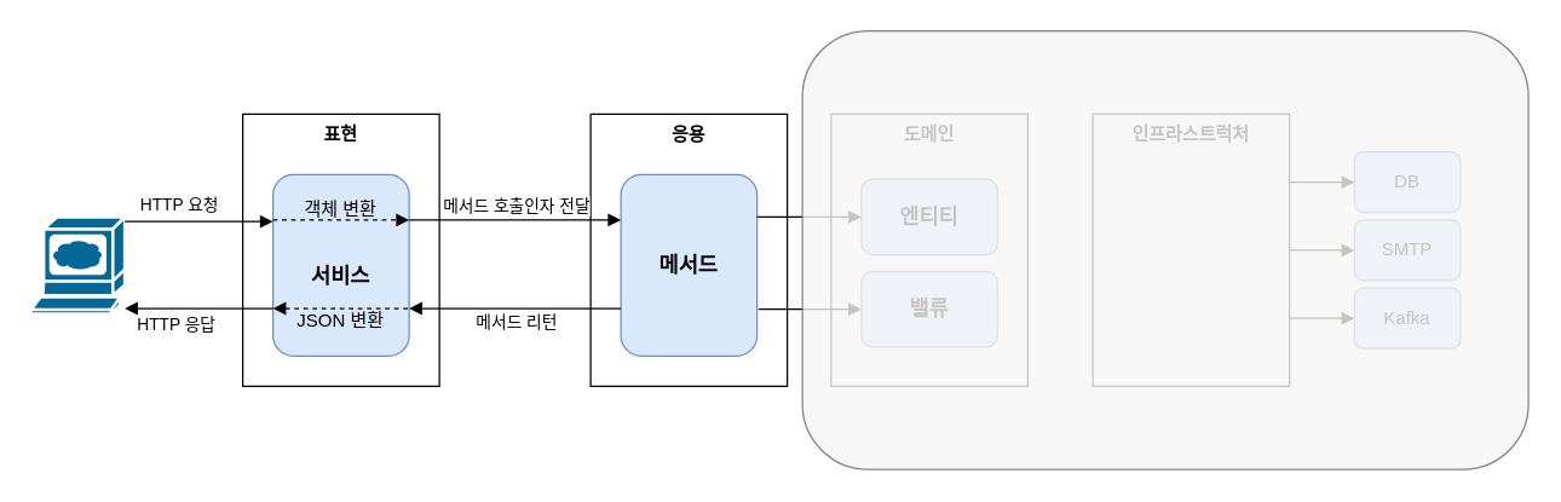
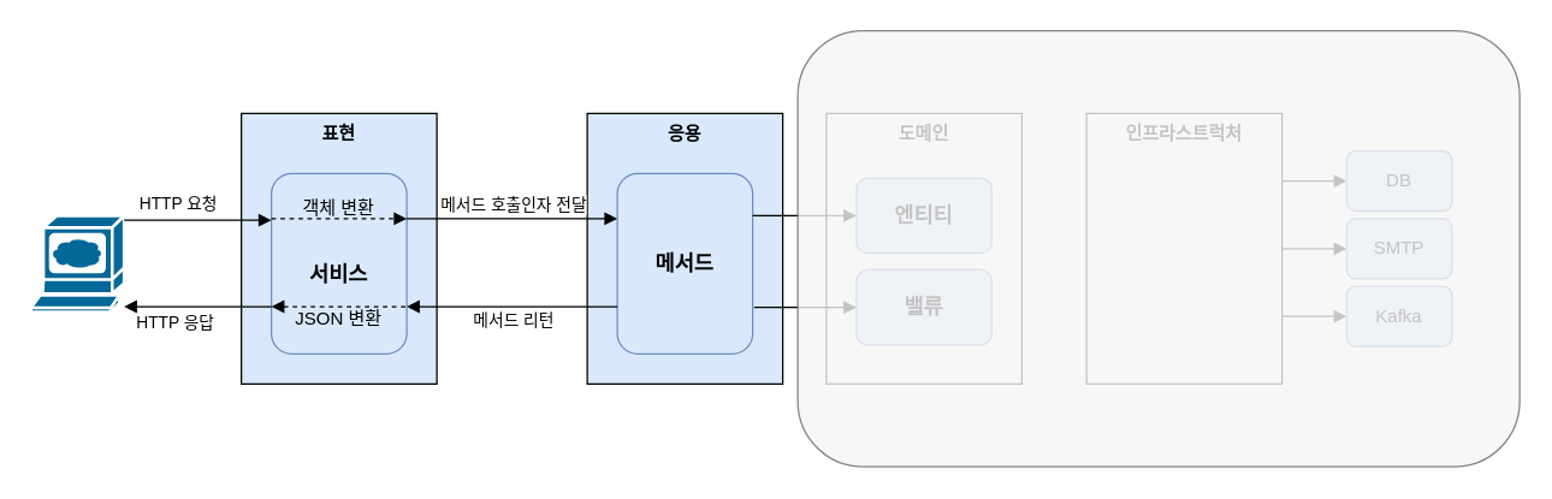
  <mxCell id="0" />
  <mxCell id="1" parent="0" />
  <mxCell id="2" value="" style="shape=mxgraph.cisco.computers_and_peripherals.web_browser;html=1;pointerEvents=1;dashed=0;fillColor=#036897;strokeColor=#ffffff;strokeWidth=2;verticalLabelPosition=bottom;verticalAlign=top;align=center;outlineConnect=0;" vertex="1" parent="1"><mxGeometry x="20" y="143" width="62" height="64" as="geometry" /></mxCell>
- <mxCell id="3" value="표현" style="rounded=0;whiteSpace=wrap;html=1;verticalAlign=top;fontStyle=1" vertex="1" parent="1"><mxGeometry x="160" y="75" width="130" height="180" as="geometry" /></mxCell>
+ <mxCell id="3" value="표현" style="rounded=0;whiteSpace=wrap;html=1;verticalAlign=top;fontStyle=1;fillColor=#dae8fc;" vertex="1" parent="1"><mxGeometry x="160" y="75" width="130" height="180" as="geometry" /></mxCell>
  <mxCell id="4" value="객체 변환&lt;div&gt;&lt;br&gt;&lt;/div&gt;&lt;div&gt;&lt;br&gt;&lt;/div&gt;&lt;div&gt;&lt;b&gt;&lt;font style=&quot;font-size: 14px;&quot;&gt;서비스&lt;/font&gt;&lt;/b&gt;&lt;/div&gt;&lt;div&gt;&lt;br&gt;&lt;/div&gt;&lt;div&gt;JSON 변환&lt;/div&gt;" style="rounded=1;whiteSpace=wrap;html=1;fillColor=#dae8fc;strokeColor=#6c8ebf;" vertex="1" parent="1"><mxGeometry x="180" y="115" width="90" height="120" as="geometry" /></mxCell>
- <mxCell id="5" value="응용" style="rounded=0;whiteSpace=wrap;html=1;verticalAlign=top;fontStyle=1" vertex="1" parent="1"><mxGeometry x="390" y="75" width="130" height="180" as="geometry" /></mxCell>
+ <mxCell id="5" value="응용" style="rounded=0;whiteSpace=wrap;html=1;verticalAlign=top;fontStyle=1;fillColor=#dae8fc;" vertex="1" parent="1"><mxGeometry x="390" y="75" width="130" height="180" as="geometry" /></mxCell>
  <mxCell id="6" value="메서드" style="rounded=1;whiteSpace=wrap;html=1;fontStyle=1;fontSize=14;fillColor=#dae8fc;strokeColor=#6c8ebf;" vertex="1" parent="1"><mxGeometry x="410" y="115" width="90" height="120" as="geometry" /></mxCell>
  <mxCell id="7" value="도메인" style="rounded=0;whiteSpace=wrap;html=1;verticalAlign=top;fontStyle=1" vertex="1" parent="1"><mxGeometry x="549" y="75" width="130" height="180" as="geometry" /></mxCell>
  <mxCell id="8" value="엔티티" style="rounded=1;whiteSpace=wrap;html=1;fontStyle=1;fontSize=14;fillColor=#dae8fc;strokeColor=#6c8ebf;" vertex="1" parent="1"><mxGeometry x="569" y="118" width="90" height="50" as="geometry" /></mxCell>
  <mxCell id="9" value="밸류" style="rounded=1;whiteSpace=wrap;html=1;fontStyle=1;fontSize=14;fillColor=#dae8fc;strokeColor=#6c8ebf;" vertex="1" parent="1"><mxGeometry x="569" y="179" width="90" height="50" as="geometry" /></mxCell>
  <mxCell id="10" style="edgeStyle=orthogonalEdgeStyle;rounded=0;orthogonalLoop=1;jettySize=auto;html=1;exitX=1;exitY=0.25;exitDx=0;exitDy=0;entryX=0;entryY=0.5;entryDx=0;entryDy=0;endArrow=block;endFill=1;" edge="1" parent="1" source="13" target="14"><mxGeometry relative="1" as="geometry" /></mxCell>
  <mxCell id="11" style="edgeStyle=orthogonalEdgeStyle;rounded=0;orthogonalLoop=1;jettySize=auto;html=1;entryX=0;entryY=0.5;entryDx=0;entryDy=0;endArrow=block;endFill=1;" edge="1" parent="1" source="13" target="15"><mxGeometry relative="1" as="geometry" /></mxCell>
  <mxCell id="12" style="edgeStyle=orthogonalEdgeStyle;rounded=0;orthogonalLoop=1;jettySize=auto;html=1;exitX=1;exitY=0.75;exitDx=0;exitDy=0;endArrow=block;endFill=1;" edge="1" parent="1" source="13" target="16"><mxGeometry relative="1" as="geometry" /></mxCell>
  <mxCell id="13" value="인프라스트럭처" style="rounded=0;whiteSpace=wrap;html=1;verticalAlign=top;fontStyle=1" vertex="1" parent="1"><mxGeometry x="722" y="75" width="130" height="180" as="geometry" /></mxCell>
  <mxCell id="14" value="DB" style="rounded=1;whiteSpace=wrap;html=1;fillColor=#dae8fc;strokeColor=#6c8ebf;" vertex="1" parent="1"><mxGeometry x="895" y="100" width="70" height="40" as="geometry" /></mxCell>
  <mxCell id="15" value="SMTP" style="rounded=1;whiteSpace=wrap;html=1;fillColor=#dae8fc;strokeColor=#6c8ebf;" vertex="1" parent="1"><mxGeometry x="895" y="145" width="70" height="40" as="geometry" /></mxCell>
  <mxCell id="16" value="Kafka" style="rounded=1;whiteSpace=wrap;html=1;fillColor=#dae8fc;strokeColor=#6c8ebf;" vertex="1" parent="1"><mxGeometry x="895" y="190" width="70" height="40" as="geometry" /></mxCell>
  <mxCell id="17" value="" style="endArrow=block;html=1;rounded=0;entryX=0;entryY=0.25;entryDx=0;entryDy=0;endFill=1;" edge="1" parent="1"><mxGeometry width="50" height="50" relative="1" as="geometry"><mxPoint x="82" y="146" as="sourcePoint" /><mxPoint x="180" y="146" as="targetPoint" /></mxGeometry></mxCell>
  <mxCell id="18" value="HTTP 요청" style="edgeLabel;html=1;align=center;verticalAlign=middle;resizable=0;points=[];" vertex="1" connectable="0" parent="17"><mxGeometry x="-0.643" y="1" relative="1" as="geometry"><mxPoint x="18" y="-11" as="offset" /></mxGeometry></mxCell>
  <mxCell id="19" value="" style="endArrow=none;html=1;rounded=0;entryX=0;entryY=0.25;entryDx=0;entryDy=0;endFill=0;startArrow=block;startFill=1;" edge="1" parent="1"><mxGeometry width="50" height="50" relative="1" as="geometry"><mxPoint x="82" y="203.5" as="sourcePoint" /><mxPoint x="180" y="203.5" as="targetPoint" /></mxGeometry></mxCell>
  <mxCell id="20" value="HTTP 응답" style="edgeLabel;html=1;align=center;verticalAlign=middle;resizable=0;points=[];" vertex="1" connectable="0" parent="19"><mxGeometry x="-0.5" y="3" relative="1" as="geometry"><mxPoint x="8" y="13" as="offset" /></mxGeometry></mxCell>
  <mxCell id="21" value="" style="endArrow=block;html=1;rounded=0;entryX=0;entryY=0.25;entryDx=0;entryDy=0;endFill=1;" edge="1" parent="1" target="6"><mxGeometry width="50" height="50" relative="1" as="geometry"><mxPoint x="270" y="145" as="sourcePoint" /><mxPoint x="368" y="145" as="targetPoint" /></mxGeometry></mxCell>
  <mxCell id="22" value="메서드 호출인자 전달" style="edgeLabel;html=1;align=center;verticalAlign=middle;resizable=0;points=[];" vertex="1" connectable="0" parent="21"><mxGeometry x="-0.643" y="1" relative="1" as="geometry"><mxPoint x="45" y="-9" as="offset" /></mxGeometry></mxCell>
  <mxCell id="23" value="" style="endArrow=none;html=1;rounded=0;entryX=0;entryY=0.25;entryDx=0;entryDy=0;endFill=0;startArrow=block;startFill=1;" edge="1" parent="1"><mxGeometry width="50" height="50" relative="1" as="geometry"><mxPoint x="270" y="203.5" as="sourcePoint" /><mxPoint x="410" y="203.5" as="targetPoint" /></mxGeometry></mxCell>
  <mxCell id="24" value="메서드 리턴" style="edgeLabel;html=1;align=center;verticalAlign=middle;resizable=0;points=[];" vertex="1" connectable="0" parent="23"><mxGeometry x="-0.643" y="1" relative="1" as="geometry"><mxPoint x="45" y="10" as="offset" /></mxGeometry></mxCell>
  <mxCell id="25" value="" style="endArrow=block;html=1;rounded=0;endFill=1;dashed=1;entryX=1;entryY=0.25;entryDx=0;entryDy=0;" edge="1" parent="1" target="4"><mxGeometry width="50" height="50" relative="1" as="geometry"><mxPoint x="180" y="145" as="sourcePoint" /><mxPoint x="238" y="145" as="targetPoint" /></mxGeometry></mxCell>
  <mxCell id="26" value="" style="endArrow=none;html=1;rounded=0;endFill=0;dashed=1;entryX=1;entryY=0.25;entryDx=0;entryDy=0;startArrow=block;startFill=1;" edge="1" parent="1"><mxGeometry width="50" height="50" relative="1" as="geometry"><mxPoint x="180" y="203.5" as="sourcePoint" /><mxPoint x="270" y="203.5" as="targetPoint" /></mxGeometry></mxCell>
  <mxCell id="27" value="" style="endArrow=block;html=1;rounded=0;entryX=0;entryY=0.5;entryDx=0;entryDy=0;endFill=1;" edge="1" parent="1" target="8"><mxGeometry width="50" height="50" relative="1" as="geometry"><mxPoint x="500" y="143" as="sourcePoint" /><mxPoint x="640" y="143" as="targetPoint" /></mxGeometry></mxCell>
  <mxCell id="28" value="" style="endArrow=block;html=1;rounded=0;entryX=0;entryY=0.5;entryDx=0;entryDy=0;endFill=1;" edge="1" parent="1" target="9"><mxGeometry width="50" height="50" relative="1" as="geometry"><mxPoint x="501" y="204" as="sourcePoint" /><mxPoint x="593" y="197" as="targetPoint" /></mxGeometry></mxCell>
  <mxCell id="29" value="" style="rounded=1;whiteSpace=wrap;html=1;fillColor=#f5f5f5;fontColor=#333333;strokeColor=#666666;opacity=80;" vertex="1" parent="1"><mxGeometry x="530" y="20" width="480" height="290" as="geometry" /></mxCell>
